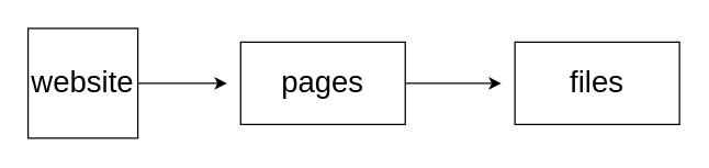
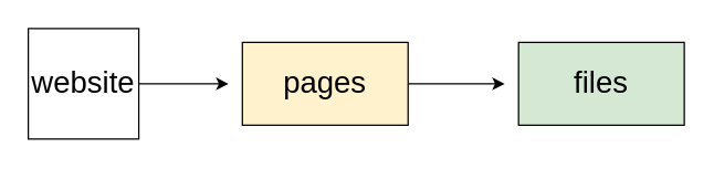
  <mxCell id="0" />
  <mxCell id="1" parent="0" />
  <mxCell id="2" style="edgeStyle=none;html=1;fontSize=22;" edge="1" parent="1" source="3"><mxGeometry relative="1" as="geometry"><mxPoint x="165" y="60" as="targetPoint" /></mxGeometry></mxCell>
  <mxCell id="3" value="&lt;font style=&quot;font-size: 22px;&quot;&gt;website&lt;/font&gt;" style="whiteSpace=wrap;html=1;aspect=fixed;" vertex="1" parent="1"><mxGeometry x="20" y="20" width="80" height="80" as="geometry" /></mxCell>
  <mxCell id="4" style="edgeStyle=none;html=1;fontSize=22;" edge="1" parent="1" source="5"><mxGeometry relative="1" as="geometry"><mxPoint x="365" y="60" as="targetPoint" /></mxGeometry></mxCell>
- <mxCell id="5" value="pages" style="rounded=0;whiteSpace=wrap;html=1;fontSize=22;" vertex="1" parent="1"><mxGeometry x="175" y="30" width="120" height="60" as="geometry" /></mxCell>
- <mxCell id="6" value="files" style="rounded=0;whiteSpace=wrap;html=1;fontSize=22;" vertex="1" parent="1"><mxGeometry x="375" y="30" width="120" height="60" as="geometry" /></mxCell>
+ <mxCell id="5" value="pages" style="rounded=0;whiteSpace=wrap;html=1;fontSize=22;fillColor=#fff2cc;" vertex="1" parent="1"><mxGeometry x="175" y="30" width="120" height="60" as="geometry" /></mxCell>
+ <mxCell id="6" value="files" style="rounded=0;whiteSpace=wrap;html=1;fontSize=22;fillColor=#d5e8d4;" vertex="1" parent="1"><mxGeometry x="375" y="30" width="120" height="60" as="geometry" /></mxCell>
